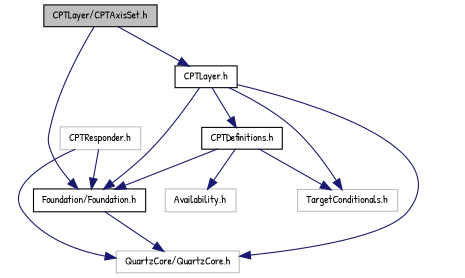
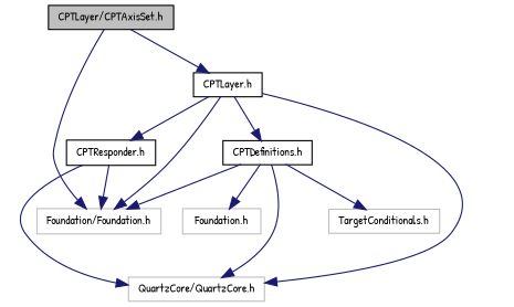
  digraph {
    fontname="Patrick Hand"
    node [color=black fontname="Patrick Hand" fontsize=10 shape=record]
    edge [color=midnightblue fontname="Patrick Hand" fontsize=10 labelfontname="Lucinda Grande" labelfontsize=10 style=solid]
    n1 [fillcolor=grey75 fontcolor=black height=0.2 label="CPTLayer/CPTAxisSet.h" style=filled width=0.4]
-   n2 [height=0.2 label="Foundation/Foundation.h" width=0.4]
+   n2 [color=grey75 height=0.2 label="Foundation/Foundation.h" width=0.4]
    n3 [height=0.2 label="CPTLayer.h" width=0.4]
-   n4 [color=grey75 height=0.2 label="CPTResponder.h" width=0.4]
+   n4 [height=0.2 label="CPTResponder.h" width=0.4]
    n5 [color=grey75 height=0.2 label="QuartzCore/QuartzCore.h" width=0.4]
    n6 [height=0.2 label="CPTDefinitions.h" width=0.4]
-   n7 [color=grey75 height=0.2 label="Availability.h" width=0.4]
+   n7 [color=grey75 height=0.2 label="Foundation.h" width=0.4]
    n8 [color=grey75 height=0.2 label="TargetConditionals.h" width=0.4]
    n1 -> n2
    n1 -> n3
    n3 -> n2
-   n3 -> n8
+   n3 -> n4
    n3 -> n5
    n3 -> n6
    n4 -> n2
    n4 -> n5
    n6 -> n2
-   n2 -> n5
+   n6 -> n5
    n6 -> n7
    n6 -> n8
  }
